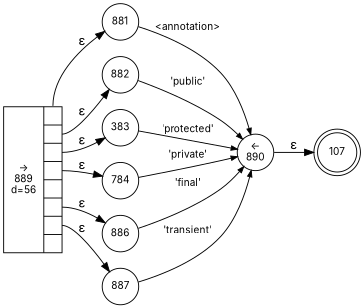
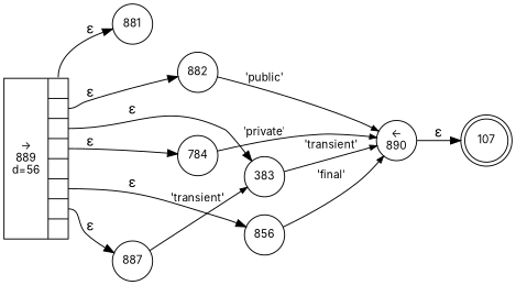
  digraph {
    fontname=Inter
    rankdir=LR
    node [fixedsize=true fontname=Inter fontsize=11 shape=circle peripheries=1]
    edge [fontname=Inter]
    n1 [label=107 shape=doublecircle width=.6 peripheries=""]
    n2 [label=881 width=.55]
    n3 [label="&larr;\n890" width=.55]
    n4 [label=882 width=.55]
    n5 [label=383 width=.55]
    n6 [label=784 width=.55]
-   n7 [label=886 width=.55]
+   n7 [label=856 width=.55]
    n8 [label=887 width=.55]
    n9 [fixedsize=false label="{&rarr;\n889\nd=56|{<p0>|<p1>|<p2>|<p3>|<p4>|<p5>|<p6>|<p7>}}" shape=record]
-   n2 -> n3 [arrowhead=normal arrowsize=.7 fontsize=11 label="<annotation>"]
    n3 -> n1 [label="&epsilon;"]
    n4 -> n3 [arrowhead=normal arrowsize=.7 fontsize=11 label="'public'"]
-   n5 -> n3 [arrowhead=normal arrowsize=.7 fontsize=11 label="'protected'"]
+   n5 -> n3 [arrowhead=normal arrowsize=.7 fontsize=11 label="'transient'"]
    n6 -> n3 [arrowhead=normal arrowsize=.7 fontsize=11 label="'private'"]
    n7 -> n3 [arrowhead=normal arrowsize=.7 fontsize=11 label="'final'"]
-   n8 -> n3 [arrowhead=normal arrowsize=.7 fontsize=11 label="'transient'"]
+   n8 -> n5 [arrowhead=normal arrowsize=.7 fontsize=11 label="'transient'"]
    n9 -> n2 [label="&epsilon;" tailport=p0]
    n9 -> n4 [label="&epsilon;" tailport=p1]
    n9 -> n5 [label="&epsilon;" tailport=p2]
    n9 -> n6 [label="&epsilon;" tailport=p3]
    n9 -> n7 [label="&epsilon;" tailport=p5]
    n9 -> n8 [label="&epsilon;" tailport=p6]
  }
